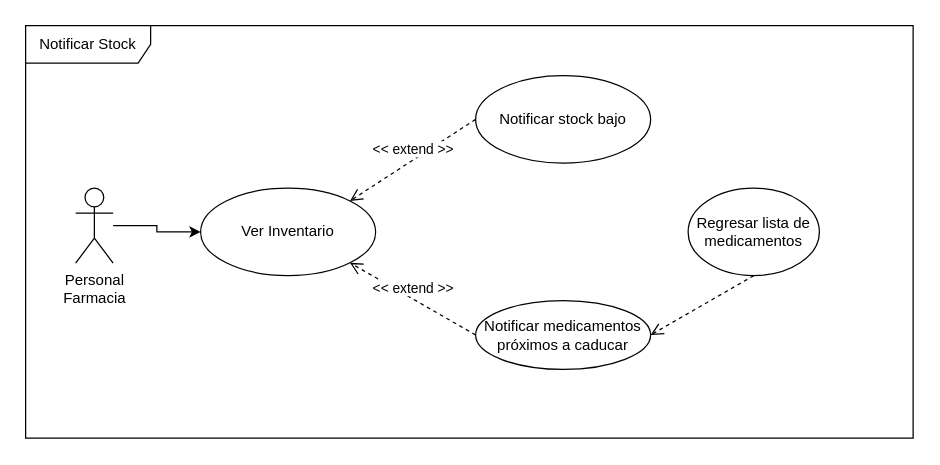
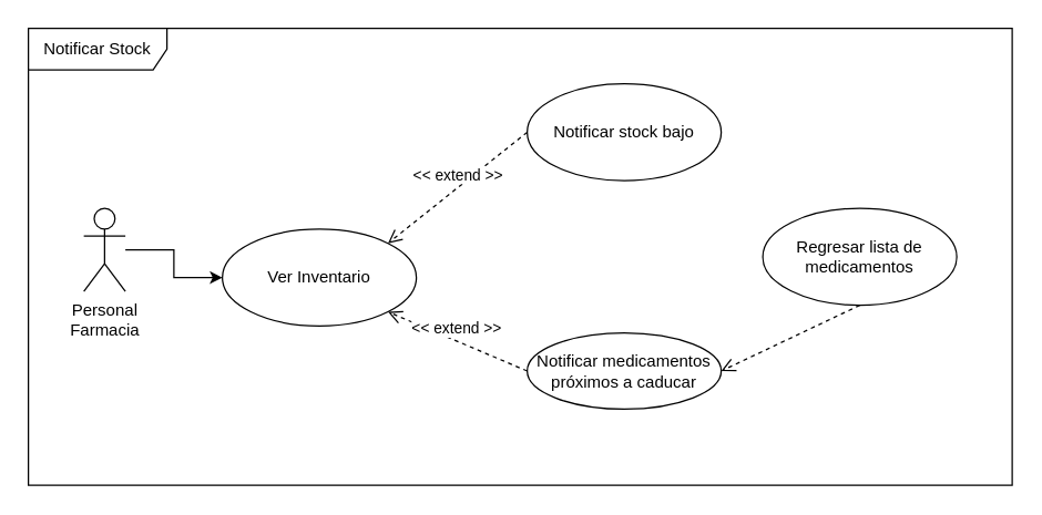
  <mxCell id="0" />
  <mxCell id="1" parent="0" />
  <mxCell id="2" value="Notificar Stock" style="shape=umlFrame;whiteSpace=wrap;html=1;width=100;height=30;" parent="1" vertex="1"><mxGeometry x="20" y="20" width="710" height="330" as="geometry" /></mxCell>
- <mxCell id="3" value="Ver Inventario" style="ellipse;whiteSpace=wrap;html=1;" parent="1" vertex="1"><mxGeometry x="160" y="150" width="140" height="70" as="geometry" /></mxCell>
+ <mxCell id="3" value="Ver Inventario" style="ellipse;whiteSpace=wrap;html=1;" parent="1" vertex="1"><mxGeometry x="160" y="165" width="140" height="70" as="geometry" /></mxCell>
  <mxCell id="4" value="Notificar stock bajo" style="ellipse;whiteSpace=wrap;html=1;" parent="1" vertex="1"><mxGeometry x="380" y="60" width="140" height="70" as="geometry" /></mxCell>
  <mxCell id="5" value="Notificar medicamentos próximos a caducar" style="ellipse;whiteSpace=wrap;html=1;" parent="1" vertex="1"><mxGeometry x="380" y="240" width="140" height="55" as="geometry" /></mxCell>
  <mxCell id="6" value="&amp;lt;&amp;lt; extend&amp;nbsp;&amp;gt;&amp;gt;" style="html=1;verticalAlign=bottom;endArrow=open;dashed=1;endSize=8;exitX=0;exitY=0.5;exitDx=0;exitDy=0;entryX=1;entryY=1;entryDx=0;entryDy=0;" parent="1" source="5" target="3" edge="1"><mxGeometry relative="1" as="geometry"><mxPoint x="540" y="230" as="sourcePoint" /><mxPoint x="460" y="230" as="targetPoint" /></mxGeometry></mxCell>
  <mxCell id="7" value="&amp;lt;&amp;lt; extend&amp;nbsp;&amp;gt;&amp;gt;" style="html=1;verticalAlign=bottom;endArrow=open;dashed=1;endSize=8;exitX=0;exitY=0.5;exitDx=0;exitDy=0;entryX=1;entryY=0;entryDx=0;entryDy=0;" parent="1" source="4" target="3" edge="1"><mxGeometry relative="1" as="geometry"><mxPoint x="540" y="230" as="sourcePoint" /><mxPoint x="460" y="230" as="targetPoint" /></mxGeometry></mxCell>
  <mxCell id="8" style="edgeStyle=orthogonalEdgeStyle;rounded=0;orthogonalLoop=1;jettySize=auto;html=1;entryX=0;entryY=0.5;entryDx=0;entryDy=0;" parent="1" source="9" target="3" edge="1"><mxGeometry relative="1" as="geometry" /></mxCell>
  <mxCell id="9" value="Personal&lt;br&gt;Farmacia" style="shape=umlActor;verticalLabelPosition=bottom;verticalAlign=top;html=1;" parent="1" vertex="1"><mxGeometry x="60" y="150" width="30" height="60" as="geometry" /></mxCell>
- <mxCell id="10" value="Regresar lista de medicamentos" style="ellipse;whiteSpace=wrap;html=1;" parent="1" vertex="1"><mxGeometry x="550" y="150" width="105" height="70" as="geometry" /></mxCell>
+ <mxCell id="10" value="Regresar lista de medicamentos" style="ellipse;whiteSpace=wrap;html=1;" parent="1" vertex="1"><mxGeometry x="550" y="150" width="140" height="70" as="geometry" /></mxCell>
  <mxCell id="11" value="" style="html=1;verticalAlign=bottom;endArrow=open;dashed=1;endSize=8;exitX=0.5;exitY=1;exitDx=0;exitDy=0;entryX=1;entryY=0.5;entryDx=0;entryDy=0;" parent="1" source="10" target="5" edge="1"><mxGeometry relative="1" as="geometry"><mxPoint x="450" y="210" as="sourcePoint" /><mxPoint x="370" y="210" as="targetPoint" /></mxGeometry></mxCell>
